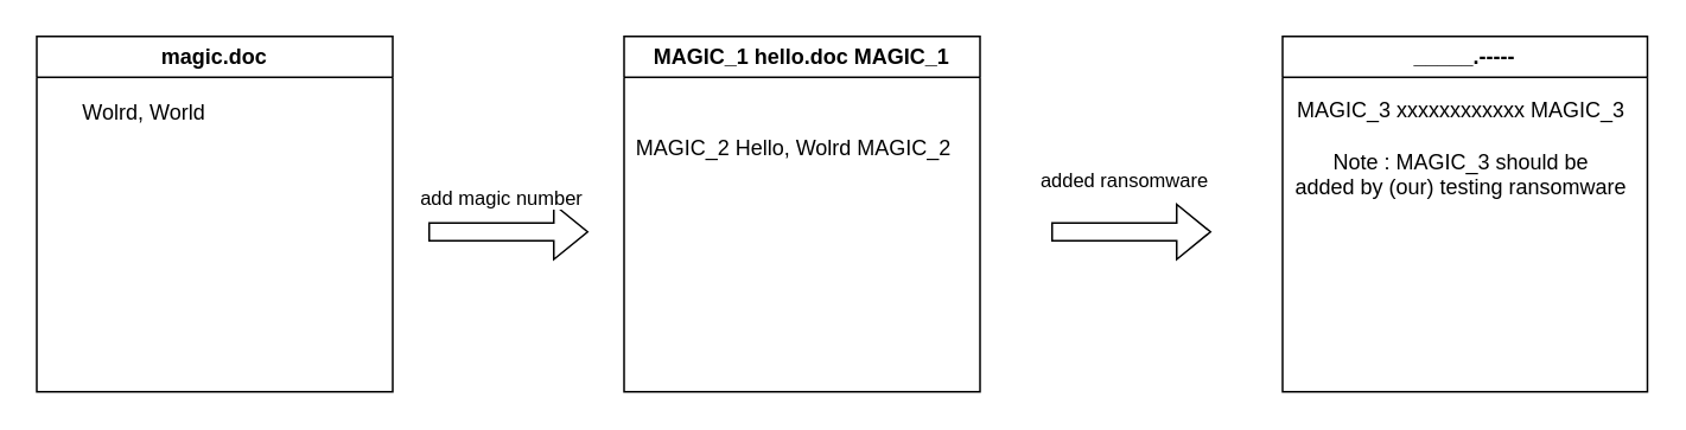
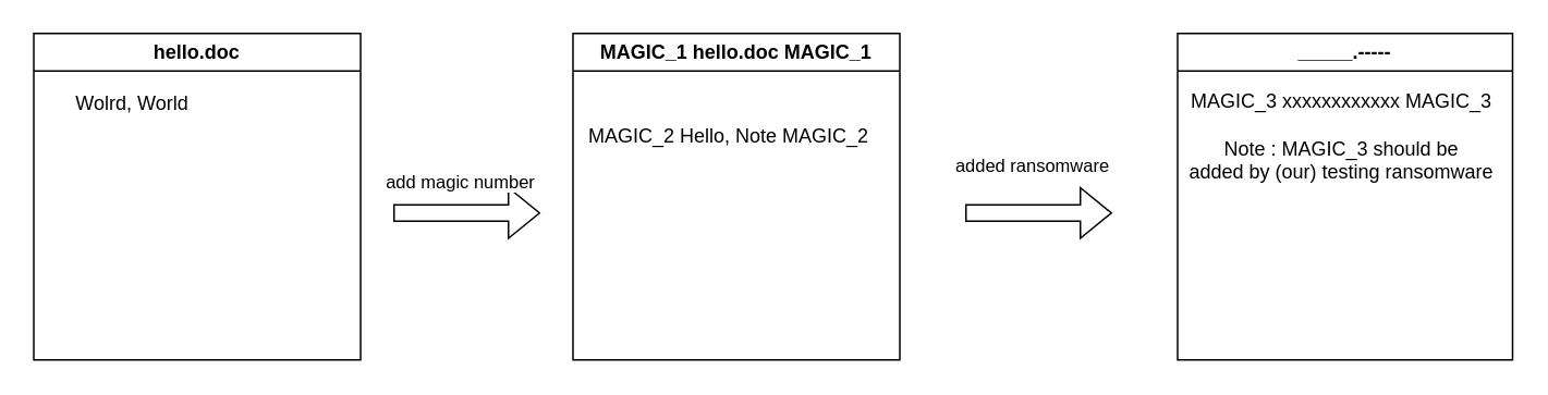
  <mxCell id="0" />
  <mxCell id="1" parent="0" />
- <mxCell id="2" value="magic.doc" style="swimlane;whiteSpace=wrap;html=1;" vertex="1" parent="1"><mxGeometry x="20" y="20" width="200" height="200" as="geometry" /></mxCell>
+ <mxCell id="2" value="hello.doc" style="swimlane;whiteSpace=wrap;html=1;" vertex="1" parent="1"><mxGeometry x="20" y="20" width="200" height="200" as="geometry" /></mxCell>
  <mxCell id="3" value="Wolrd, World" style="text;html=1;align=center;verticalAlign=middle;resizable=0;points=[];autosize=1;strokeColor=none;fillColor=none;" vertex="1" parent="1"><mxGeometry x="35" y="48" width="90" height="30" as="geometry" /></mxCell>
  <mxCell id="4" value="" style="shape=flexArrow;endArrow=classic;html=1;rounded=0;" edge="1" parent="1"><mxGeometry width="50" height="50" relative="1" as="geometry"><mxPoint x="240" y="130" as="sourcePoint" /><mxPoint x="330" y="130" as="targetPoint" /></mxGeometry></mxCell>
  <mxCell id="5" value="add magic number" style="edgeLabel;html=1;align=center;verticalAlign=middle;resizable=0;points=[];" vertex="1" connectable="0" parent="4"><mxGeometry x="-0.422" y="1" relative="1" as="geometry"><mxPoint x="14" y="-19" as="offset" /></mxGeometry></mxCell>
  <mxCell id="6" value="MAGIC_1 hello.doc MAGIC_1" style="swimlane;whiteSpace=wrap;html=1;startSize=23;" vertex="1" parent="1"><mxGeometry x="350" y="20" width="200" height="200" as="geometry" /></mxCell>
- <mxCell id="7" value="MAGIC_2 Hello, Wolrd MAGIC_2" style="text;html=1;align=center;verticalAlign=middle;resizable=0;points=[];autosize=1;strokeColor=none;fillColor=none;" vertex="1" parent="6"><mxGeometry x="-5" y="48" width="200" height="30" as="geometry" /></mxCell>
+ <mxCell id="7" value="MAGIC_2 Hello, Note MAGIC_2" style="text;html=1;align=center;verticalAlign=middle;resizable=0;points=[];autosize=1;strokeColor=none;fillColor=none;" vertex="1" parent="6"><mxGeometry x="-5" y="48" width="200" height="30" as="geometry" /></mxCell>
  <mxCell id="8" value="" style="shape=flexArrow;endArrow=classic;html=1;rounded=0;" edge="1" parent="1"><mxGeometry width="50" height="50" relative="1" as="geometry"><mxPoint x="590" y="130" as="sourcePoint" /><mxPoint x="680" y="130" as="targetPoint" /></mxGeometry></mxCell>
  <mxCell id="9" value="_____.-----" style="swimlane;whiteSpace=wrap;html=1;startSize=23;" vertex="1" parent="1"><mxGeometry x="720" y="20" width="205" height="200" as="geometry" /></mxCell>
  <mxCell id="10" value="MAGIC_3 xxxxxxxxxxxx MAGIC_3&lt;br&gt;&lt;br&gt;Note : MAGIC_3 should be &lt;br&gt;added by (our) testing ransomware" style="text;html=1;align=center;verticalAlign=middle;resizable=0;points=[];autosize=1;strokeColor=none;fillColor=none;" vertex="1" parent="9"><mxGeometry x="-5" y="28" width="210" height="70" as="geometry" /></mxCell>
  <mxCell id="11" value="added ransomware" style="edgeLabel;html=1;align=center;verticalAlign=middle;resizable=0;points=[];" vertex="1" connectable="0" parent="1"><mxGeometry x="630" y="100" as="geometry" /></mxCell>
